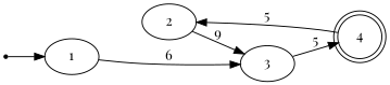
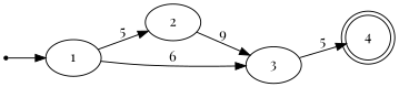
  digraph {
    fontname="Playfair Display"
    rankdir=LR
    node [fontname="Playfair Display"]
    edge [fontname="Playfair Display"]
    inic [shape=point]
    1
    2
    3
    4 [shape=doublecircle]
    inic -> 1
-   4 -> 2 [label=5]
+   1 -> 2 [label=5]
    1 -> 3 [label=6]
    2 -> 3 [label=9]
    3 -> 4 [label=5]
  }
